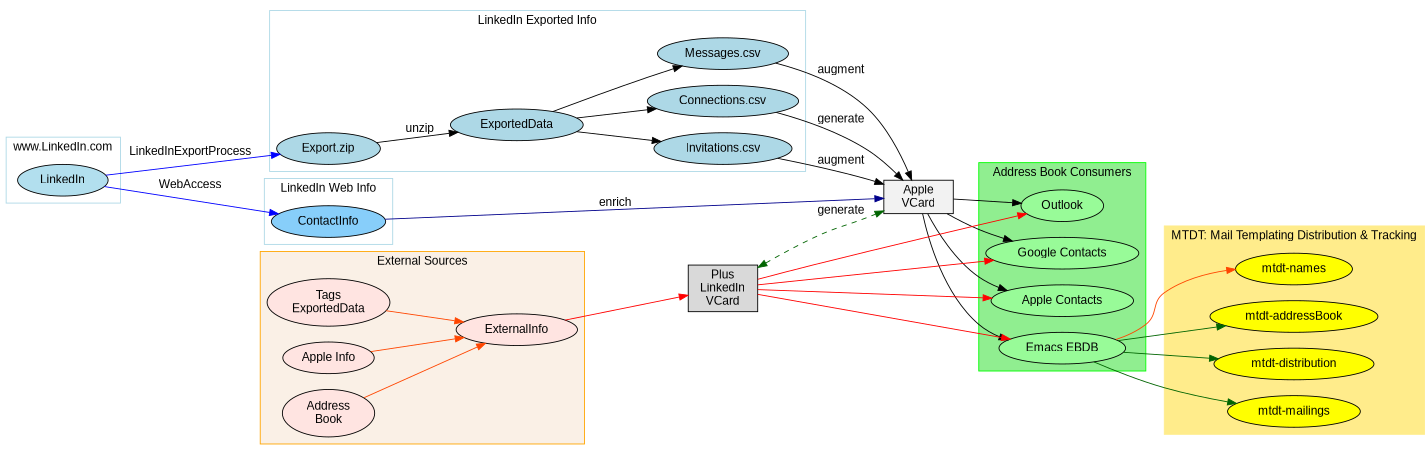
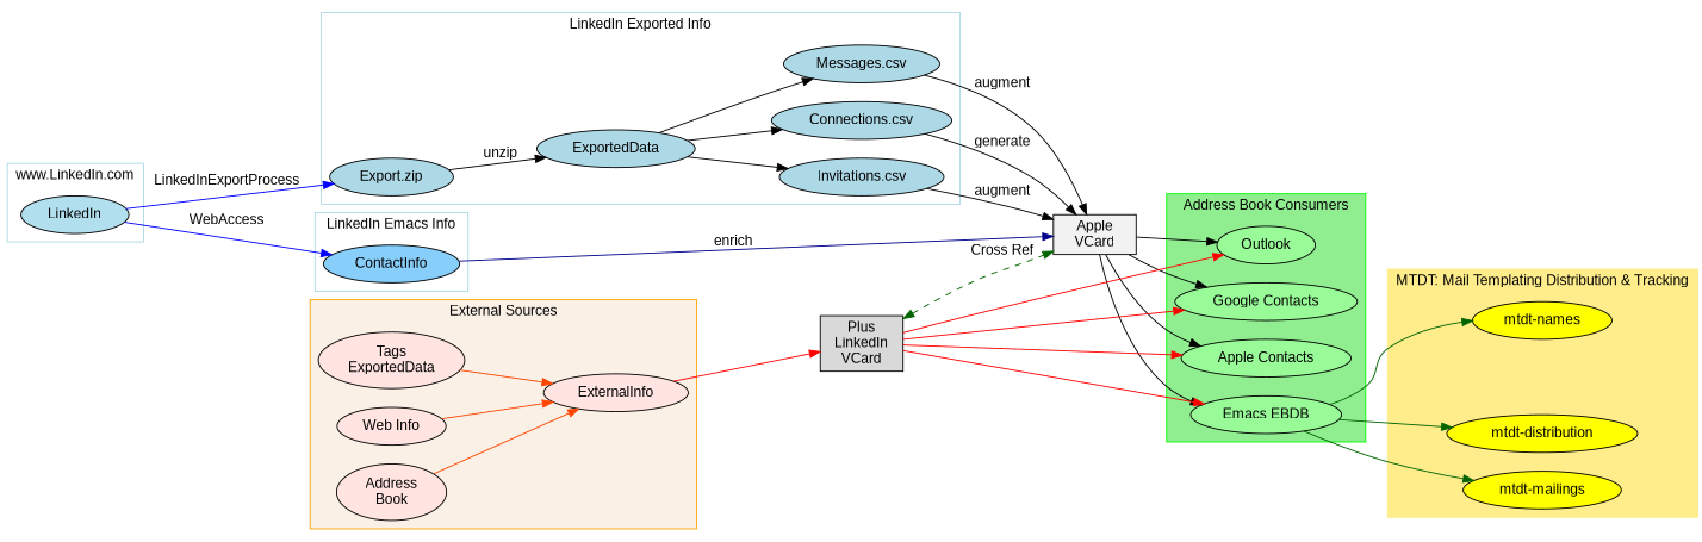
  digraph {
    fontname="Liberation Sans"
    rankdir=LR
    node [fillcolor=lightblue fontname="Liberation Sans" style=filled]
    edge [fontname="Liberation Sans"]
    LinkedIn [fillcolor=lightblue2 height=0.5 width=1.4263]
    "Export.zip" [height=0.5 width=1.6429]
    ExportedData [height=0.5 width=2.0943]
    "Connections.csv" [height=0.5 width=2.3831]
    "Invitations.csv" [height=0.5 width=2.1845]
    "Messages.csv" [height=0.5 width=2.0762]
    ContactInfo [fillcolor=lightskyblue height=0.5 width=1.8054]
-   n8 [fillcolor=mistyrose height=0.5 label="Apple Info" width=1.4443]
+   n8 [fillcolor=mistyrose height=0.5 label="Web Info" width=1.4443]
    ExternalInfo [fillcolor=mistyrose height=0.5 width=1.9137]
    n10 [fillcolor=mistyrose height=0.74639 label="Address\nBook" width=1.4535]
    n11 [fillcolor=mistyrose height=0.74639 label="Tags\nExportedData" width=1.7874]
    Outlook [fillcolor=palegreen height=0.5 width=1.2999]
    n13 [fillcolor=palegreen height=0.5 label="Google Contacts" width=2.4192]
    n14 [fillcolor=palegreen height=0.5 label="Apple Contacts" width=2.2567]
    n15 [fillcolor=palegreen height=0.5 label="Emacs EBDB" width=2.004]
    "mtdt-names" [fillcolor=yellow height=0.5 width=1.8415]
-   "mtdt-addressBook" [fillcolor=yellow height=0.5 width=2.6539]
    "mtdt-distribution" [fillcolor=yellow height=0.5 width=2.5276]
    "mtdt-mailings" [fillcolor=yellow height=0.5 width=2.0943]
    n20 [fillcolor=gray95 height=0.52778 label="Apple\nVCard" shape=box width=1.0972]
    n21 [fillcolor=gray85 height=0.73611 label="Plus\nLinkedIn\nVCard" shape=box width=1.0972]
    subgraph cluster_1 {
      color=lightblue
      label="www.LinkedIn.com"
      LinkedIn
    }
    subgraph cluster_2 {
      color=lightblue
      label="LinkedIn Exported Info"
      "Export.zip"
      ExportedData
      "Connections.csv"
      "Invitations.csv"
      "Messages.csv"
    }
    subgraph cluster_3 {
      color=lightblue
-     label="LinkedIn Web Info"
+     label="LinkedIn Emacs Info"
      ContactInfo
    }
    subgraph cluster_4 {
      color=orange
      fillcolor=linen
      label="External Sources"
      style=filled
      n8
      ExternalInfo
      n10
      n11
    }
    subgraph cluster_5 {
      color=green
      fillcolor=lightgreen
      label="Address Book Consumers"
      style=filled
      Outlook
      n13
      n14
      n15
    }
    subgraph cluster_6 {
      color=lightgoldenrod1
      label="MTDT: Mail Templating Distribution & Tracking"
      style=filled
      "mtdt-names"
-     "mtdt-addressBook"
      "mtdt-distribution"
      "mtdt-mailings"
    }
    LinkedIn -> "Export.zip" [color=blue label=LinkedInExportProcess]
    LinkedIn -> ContactInfo [color=blue label=WebAccess]
    "Export.zip" -> ExportedData [label=unzip]
    ExportedData -> "Connections.csv"
    ExportedData -> "Invitations.csv"
    ExportedData -> "Messages.csv"
    "Connections.csv" -> n20 [label=generate]
    "Invitations.csv" -> n20 [label=augment]
    "Messages.csv" -> n20 [label=augment]
    ContactInfo -> n20 [color=darkblue label=enrich]
    n8 -> ExternalInfo [color=orangered]
    ExternalInfo -> n21 [color=red]
    n10 -> ExternalInfo [color=orangered]
    n11 -> ExternalInfo [color=orangered]
-   n15 -> "mtdt-names" [color=orangered]
-   n15 -> "mtdt-addressBook" [color=darkgreen]
+   n15 -> "mtdt-names" [color=darkgreen]
    n15 -> "mtdt-distribution" [color=darkgreen]
    n15 -> "mtdt-mailings" [color=darkgreen]
    n20 -> Outlook
    n20 -> n13
    n20 -> n14
    n20 -> n15
    n21 -> Outlook [color=red]
    n21 -> n13 [color=red]
    n21 -> n14 [color=red]
    n21 -> n15 [color=red]
-   n21 -> n20 [color=darkgreen dir=both label=generate style=dashed]
+   n21 -> n20 [color=darkgreen dir=both label="Cross Ref" style=dashed]
  }
